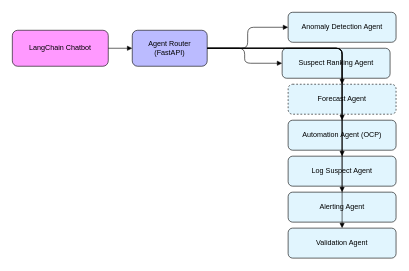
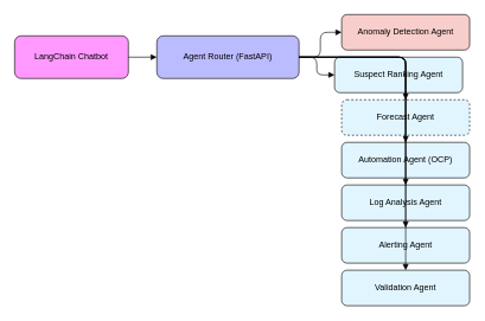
  <mxCell id="0" />
  <mxCell id="1" parent="0" />
  <mxCell id="2" value="LangChain Chatbot" style="rounded=1;whiteSpace=wrap;html=1;fillColor=#f9f;strokeColor=#000000;" vertex="1" parent="1"><mxGeometry x="20" y="50" width="160" height="60" as="geometry" /></mxCell>
- <mxCell id="3" value="Agent Router (FastAPI)" style="rounded=1;whiteSpace=wrap;html=1;fillColor=#bbf;strokeColor=#000000;" vertex="1" parent="1"><mxGeometry x="220" y="50" width="125" height="60" as="geometry" /></mxCell>
- <mxCell id="4" value="Anomaly Detection Agent" style="rounded=1;whiteSpace=wrap;html=1;fillColor=#e1f5fe;strokeColor=#000000;" vertex="1" parent="1"><mxGeometry x="480" y="20" width="180" height="50" as="geometry" /></mxCell>
+ <mxCell id="3" value="Agent Router (FastAPI)" style="rounded=1;whiteSpace=wrap;html=1;fillColor=#bbf;strokeColor=#000000;" vertex="1" parent="1"><mxGeometry x="220" y="50" width="200" height="60" as="geometry" /></mxCell>
+ <mxCell id="4" value="Anomaly Detection Agent" style="rounded=1;whiteSpace=wrap;html=1;fillColor=#f8cecc;strokeColor=#000000;" vertex="1" parent="1"><mxGeometry x="480" y="20" width="180" height="50" as="geometry" /></mxCell>
  <mxCell id="5" value="Suspect Ranking Agent" style="rounded=1;whiteSpace=wrap;html=1;fillColor=#e1f5fe;strokeColor=#000000;" vertex="1" parent="1"><mxGeometry x="470" y="80" width="180" height="50" as="geometry" /></mxCell>
  <mxCell id="6" value="Forecast Agent" style="rounded=1;whiteSpace=wrap;html=1;fillColor=#e1f5fe;strokeColor=#000000;dashed=1;" vertex="1" parent="1"><mxGeometry x="480" y="140" width="180" height="50" as="geometry" /></mxCell>
  <mxCell id="7" value="Automation Agent (OCP)" style="rounded=1;whiteSpace=wrap;html=1;fillColor=#e1f5fe;strokeColor=#000000;" vertex="1" parent="1"><mxGeometry x="480" y="200" width="180" height="50" as="geometry" /></mxCell>
- <mxCell id="8" value="Log Suspect Agent" style="rounded=1;whiteSpace=wrap;html=1;fillColor=#e1f5fe;strokeColor=#000000;" vertex="1" parent="1"><mxGeometry x="480" y="260" width="180" height="50" as="geometry" /></mxCell>
+ <mxCell id="8" value="Log Analysis Agent" style="rounded=1;whiteSpace=wrap;html=1;fillColor=#e1f5fe;strokeColor=#000000;" vertex="1" parent="1"><mxGeometry x="480" y="260" width="180" height="50" as="geometry" /></mxCell>
  <mxCell id="9" value="Alerting Agent" style="rounded=1;whiteSpace=wrap;html=1;fillColor=#e1f5fe;strokeColor=#000000;" vertex="1" parent="1"><mxGeometry x="480" y="320" width="180" height="50" as="geometry" /></mxCell>
  <mxCell id="10" value="Validation Agent" style="rounded=1;whiteSpace=wrap;html=1;fillColor=#e1f5fe;strokeColor=#000000;" vertex="1" parent="1"><mxGeometry x="480" y="380" width="180" height="50" as="geometry" /></mxCell>
  <mxCell id="11" style="edgeStyle=orthogonalEdgeStyle;endArrow=block;strokeColor=#000000;" edge="1" parent="1" source="2" target="3"><mxGeometry relative="1" as="geometry" /></mxCell>
  <mxCell id="12" style="edgeStyle=orthogonalEdgeStyle;endArrow=block;strokeColor=#000000;" edge="1" parent="1" source="3" target="4"><mxGeometry relative="1" as="geometry" /></mxCell>
  <mxCell id="13" style="edgeStyle=orthogonalEdgeStyle;endArrow=block;strokeColor=#000000;" edge="1" parent="1" source="3" target="5"><mxGeometry relative="1" as="geometry" /></mxCell>
  <mxCell id="14" style="edgeStyle=orthogonalEdgeStyle;endArrow=block;strokeColor=#000000;" edge="1" parent="1" source="3" target="6"><mxGeometry relative="1" as="geometry" /></mxCell>
  <mxCell id="15" style="edgeStyle=orthogonalEdgeStyle;endArrow=block;strokeColor=#000000;" edge="1" parent="1" source="3" target="7"><mxGeometry relative="1" as="geometry" /></mxCell>
  <mxCell id="16" style="edgeStyle=orthogonalEdgeStyle;endArrow=block;strokeColor=#000000;" edge="1" parent="1" source="3" target="8"><mxGeometry relative="1" as="geometry" /></mxCell>
  <mxCell id="17" style="edgeStyle=orthogonalEdgeStyle;endArrow=block;strokeColor=#000000;" edge="1" parent="1" source="3" target="9"><mxGeometry relative="1" as="geometry" /></mxCell>
  <mxCell id="18" style="edgeStyle=orthogonalEdgeStyle;endArrow=block;strokeColor=#000000;" edge="1" parent="1" source="3" target="10"><mxGeometry relative="1" as="geometry" /></mxCell>
